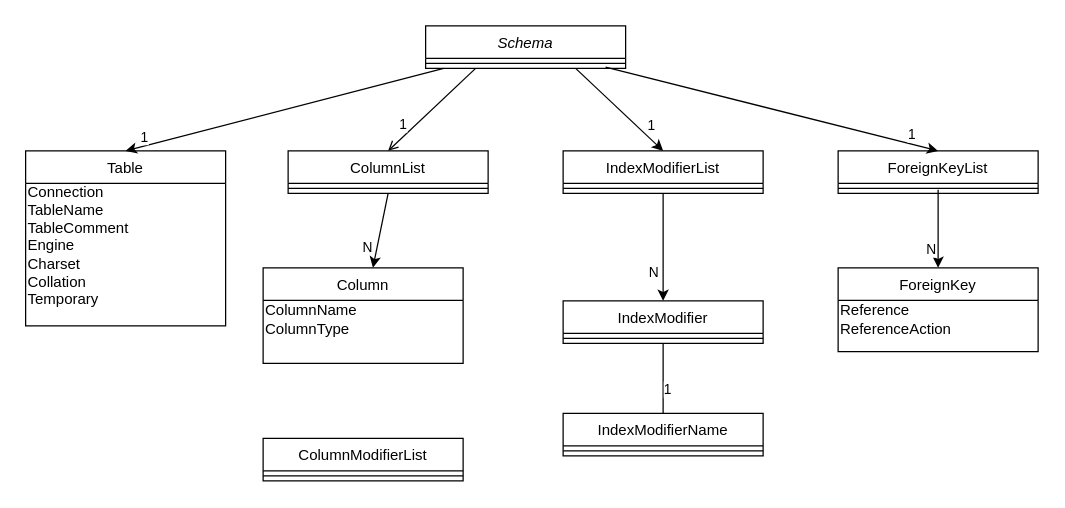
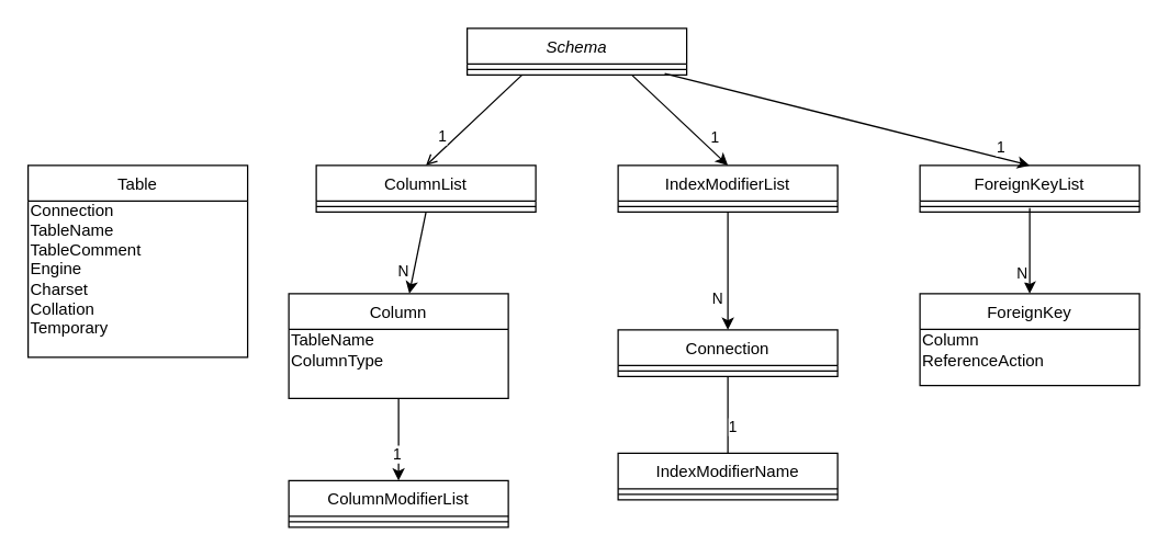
  <mxCell id="0" />
  <mxCell id="1" parent="0" />
  <mxCell id="2" value="Schema" style="swimlane;fontStyle=2;align=center;verticalAlign=top;childLayout=stackLayout;horizontal=1;startSize=26;horizontalStack=0;resizeParent=1;resizeLast=0;collapsible=1;marginBottom=0;rounded=0;shadow=0;strokeWidth=1;" parent="1" vertex="1"><mxGeometry x="340" y="20" width="160" height="34" as="geometry"><mxRectangle x="230" y="140" width="160" height="26" as="alternateBounds" /></mxGeometry></mxCell>
  <mxCell id="3" value="" style="line;html=1;strokeWidth=1;align=left;verticalAlign=middle;spacingTop=-1;spacingLeft=3;spacingRight=3;rotatable=0;labelPosition=right;points=[];portConstraint=eastwest;" parent="2" vertex="1"><mxGeometry y="26" width="160" height="8" as="geometry" /></mxCell>
  <mxCell id="4" value="Table" style="swimlane;fontStyle=0;align=center;verticalAlign=top;childLayout=stackLayout;horizontal=1;startSize=26;horizontalStack=0;resizeParent=1;resizeLast=0;collapsible=1;marginBottom=0;rounded=0;shadow=0;strokeWidth=1;" parent="1" vertex="1"><mxGeometry x="20" y="120" width="160" height="140" as="geometry"><mxRectangle x="340" y="380" width="170" height="26" as="alternateBounds" /></mxGeometry></mxCell>
  <mxCell id="5" value="Connection&lt;br&gt;TableName&lt;br&gt;TableComment&lt;br&gt;Engine&lt;br&gt;Charset&lt;br&gt;Collation&lt;br&gt;Temporary" style="text;html=1;align=left;verticalAlign=middle;resizable=0;points=[];autosize=1;strokeColor=none;fillColor=none;" parent="4" vertex="1"><mxGeometry y="26" width="160" height="100" as="geometry" /></mxCell>
  <mxCell id="6" value="Column" style="swimlane;fontStyle=0;align=center;verticalAlign=top;childLayout=stackLayout;horizontal=1;startSize=26;horizontalStack=0;resizeParent=1;resizeLast=0;collapsible=1;marginBottom=0;rounded=0;shadow=0;strokeWidth=1;" parent="1" vertex="1"><mxGeometry x="210" y="213.5" width="160" height="76.5" as="geometry"><mxRectangle x="340" y="380" width="170" height="26" as="alternateBounds" /></mxGeometry></mxCell>
- <mxCell id="7" value="ColumnName&lt;br&gt;ColumnType" style="text;html=1;align=left;verticalAlign=middle;resizable=0;points=[];autosize=1;strokeColor=none;fillColor=none;" vertex="1" parent="6"><mxGeometry y="26" width="160" height="30" as="geometry" /></mxCell>
+ <mxCell id="7" value="TableName&lt;br&gt;ColumnType" style="text;html=1;align=left;verticalAlign=middle;resizable=0;points=[];autosize=1;strokeColor=none;fillColor=none;" vertex="1" parent="6"><mxGeometry y="26" width="160" height="30" as="geometry" /></mxCell>
  <mxCell id="8" value="ColumnList" style="swimlane;fontStyle=0;align=center;verticalAlign=top;childLayout=stackLayout;horizontal=1;startSize=26;horizontalStack=0;resizeParent=1;resizeLast=0;collapsible=1;marginBottom=0;rounded=0;shadow=0;strokeWidth=1;" parent="1" vertex="1"><mxGeometry x="230" y="120" width="160" height="34" as="geometry"><mxRectangle x="340" y="380" width="170" height="26" as="alternateBounds" /></mxGeometry></mxCell>
  <mxCell id="9" value="" style="line;html=1;strokeWidth=1;align=left;verticalAlign=middle;spacingTop=-1;spacingLeft=3;spacingRight=3;rotatable=0;labelPosition=right;points=[];portConstraint=eastwest;" parent="8" vertex="1"><mxGeometry y="26" width="160" height="8" as="geometry" /></mxCell>
  <mxCell id="10" value="ColumnModifierList" style="swimlane;fontStyle=0;align=center;verticalAlign=top;childLayout=stackLayout;horizontal=1;startSize=26;horizontalStack=0;resizeParent=1;resizeLast=0;collapsible=1;marginBottom=0;rounded=0;shadow=0;strokeWidth=1;" parent="1" vertex="1"><mxGeometry x="210" y="350" width="160" height="34" as="geometry"><mxRectangle x="340" y="380" width="170" height="26" as="alternateBounds" /></mxGeometry></mxCell>
  <mxCell id="11" value="" style="line;html=1;strokeWidth=1;align=left;verticalAlign=middle;spacingTop=-1;spacingLeft=3;spacingRight=3;rotatable=0;labelPosition=right;points=[];portConstraint=eastwest;" parent="10" vertex="1"><mxGeometry y="26" width="160" height="8" as="geometry" /></mxCell>
  <mxCell id="12" value="ForeignKey" style="swimlane;fontStyle=0;align=center;verticalAlign=top;childLayout=stackLayout;horizontal=1;startSize=26;horizontalStack=0;resizeParent=1;resizeLast=0;collapsible=1;marginBottom=0;rounded=0;shadow=0;strokeWidth=1;" parent="1" vertex="1"><mxGeometry x="670" y="213.5" width="160" height="67" as="geometry"><mxRectangle x="340" y="380" width="170" height="26" as="alternateBounds" /></mxGeometry></mxCell>
- <mxCell id="13" value="Reference&lt;br&gt;ReferenceAction" style="text;html=1;align=left;verticalAlign=middle;resizable=0;points=[];autosize=1;strokeColor=none;fillColor=none;" parent="12" vertex="1"><mxGeometry y="26" width="160" height="30" as="geometry" /></mxCell>
+ <mxCell id="13" value="Column&lt;br&gt;ReferenceAction" style="text;html=1;align=left;verticalAlign=middle;resizable=0;points=[];autosize=1;strokeColor=none;fillColor=none;" parent="12" vertex="1"><mxGeometry y="26" width="160" height="30" as="geometry" /></mxCell>
  <mxCell id="14" value="ForeignKeyList" style="swimlane;fontStyle=0;align=center;verticalAlign=top;childLayout=stackLayout;horizontal=1;startSize=26;horizontalStack=0;resizeParent=1;resizeLast=0;collapsible=1;marginBottom=0;rounded=0;shadow=0;strokeWidth=1;" parent="1" vertex="1"><mxGeometry x="670" y="120" width="160" height="34" as="geometry"><mxRectangle x="340" y="380" width="170" height="26" as="alternateBounds" /></mxGeometry></mxCell>
  <mxCell id="15" value="" style="line;html=1;strokeWidth=1;align=left;verticalAlign=middle;spacingTop=-1;spacingLeft=3;spacingRight=3;rotatable=0;labelPosition=right;points=[];portConstraint=eastwest;" parent="14" vertex="1"><mxGeometry y="26" width="160" height="8" as="geometry" /></mxCell>
  <mxCell id="16" value="IndexModifierList" style="swimlane;fontStyle=0;align=center;verticalAlign=top;childLayout=stackLayout;horizontal=1;startSize=26;horizontalStack=0;resizeParent=1;resizeLast=0;collapsible=1;marginBottom=0;rounded=0;shadow=0;strokeWidth=1;" parent="1" vertex="1"><mxGeometry x="450" y="120" width="160" height="34" as="geometry"><mxRectangle x="340" y="380" width="170" height="26" as="alternateBounds" /></mxGeometry></mxCell>
  <mxCell id="17" value="" style="line;html=1;strokeWidth=1;align=left;verticalAlign=middle;spacingTop=-1;spacingLeft=3;spacingRight=3;rotatable=0;labelPosition=right;points=[];portConstraint=eastwest;" parent="16" vertex="1"><mxGeometry y="26" width="160" height="8" as="geometry" /></mxCell>
- <mxCell id="18" value="IndexModifier" style="swimlane;fontStyle=0;align=center;verticalAlign=top;childLayout=stackLayout;horizontal=1;startSize=26;horizontalStack=0;resizeParent=1;resizeLast=0;collapsible=1;marginBottom=0;rounded=0;shadow=0;strokeWidth=1;" parent="1" vertex="1"><mxGeometry x="450" y="240" width="160" height="34" as="geometry"><mxRectangle x="340" y="380" width="170" height="26" as="alternateBounds" /></mxGeometry></mxCell>
+ <mxCell id="18" value="Connection" style="swimlane;fontStyle=0;align=center;verticalAlign=top;childLayout=stackLayout;horizontal=1;startSize=26;horizontalStack=0;resizeParent=1;resizeLast=0;collapsible=1;marginBottom=0;rounded=0;shadow=0;strokeWidth=1;" parent="1" vertex="1"><mxGeometry x="450" y="240" width="160" height="34" as="geometry"><mxRectangle x="340" y="380" width="170" height="26" as="alternateBounds" /></mxGeometry></mxCell>
  <mxCell id="19" value="" style="line;html=1;strokeWidth=1;align=left;verticalAlign=middle;spacingTop=-1;spacingLeft=3;spacingRight=3;rotatable=0;labelPosition=right;points=[];portConstraint=eastwest;" parent="18" vertex="1"><mxGeometry y="26" width="160" height="8" as="geometry" /></mxCell>
  <mxCell id="20" value="IndexModifierName" style="swimlane;fontStyle=0;align=center;verticalAlign=top;childLayout=stackLayout;horizontal=1;startSize=26;horizontalStack=0;resizeParent=1;resizeLast=0;collapsible=1;marginBottom=0;rounded=0;shadow=0;strokeWidth=1;" parent="1" vertex="1"><mxGeometry x="450" y="330" width="160" height="34" as="geometry"><mxRectangle x="340" y="380" width="170" height="26" as="alternateBounds" /></mxGeometry></mxCell>
  <mxCell id="21" value="" style="line;html=1;strokeWidth=1;align=left;verticalAlign=middle;spacingTop=-1;spacingLeft=3;spacingRight=3;rotatable=0;labelPosition=right;points=[];portConstraint=eastwest;" parent="20" vertex="1"><mxGeometry y="26" width="160" height="8" as="geometry" /></mxCell>
- <mxCell id="22" value="" style="endArrow=classic;html=1;rounded=0;entryX=0.5;entryY=0;entryDx=0;entryDy=0;" parent="1" source="2" target="4" edge="1"><mxGeometry width="50" height="50" relative="1" as="geometry"><mxPoint x="350" y="330" as="sourcePoint" /><mxPoint x="400" y="280" as="targetPoint" /></mxGeometry></mxCell>
- <mxCell id="23" value="1" style="edgeLabel;html=1;align=center;verticalAlign=bottom;resizable=0;points=[];" vertex="1" connectable="0" parent="22"><mxGeometry x="0.898" relative="1" as="geometry"><mxPoint x="1" as="offset" /></mxGeometry></mxCell>
  <mxCell id="24" value="" style="endArrow=open;html=1;rounded=0;entryX=0.5;entryY=0;entryDx=0;entryDy=0;exitX=0.25;exitY=1;exitDx=0;exitDy=0;" parent="1" source="2" target="8" edge="1"><mxGeometry width="50" height="50" relative="1" as="geometry"><mxPoint x="410" y="60" as="sourcePoint" /><mxPoint x="110" y="130" as="targetPoint" /></mxGeometry></mxCell>
  <mxCell id="25" value="1" style="edgeLabel;html=1;align=center;verticalAlign=bottom;resizable=0;points=[];" vertex="1" connectable="0" parent="24"><mxGeometry x="0.648" y="-2" relative="1" as="geometry"><mxPoint as="offset" /></mxGeometry></mxCell>
  <mxCell id="26" value="" style="endArrow=classic;html=1;rounded=0;entryX=0.5;entryY=0;entryDx=0;entryDy=0;exitX=0.75;exitY=1;exitDx=0;exitDy=0;" parent="1" source="2" target="16" edge="1"><mxGeometry width="50" height="50" relative="1" as="geometry"><mxPoint x="420" y="70" as="sourcePoint" /><mxPoint x="320" y="130" as="targetPoint" /></mxGeometry></mxCell>
  <mxCell id="27" value="1" style="edgeLabel;html=1;align=left;verticalAlign=bottom;resizable=0;points=[];" vertex="1" connectable="0" parent="26"><mxGeometry x="0.617" y="-1" relative="1" as="geometry"><mxPoint as="offset" /></mxGeometry></mxCell>
  <mxCell id="28" value="" style="endArrow=classic;html=1;rounded=0;entryX=0.5;entryY=0;entryDx=0;entryDy=0;exitX=0.9;exitY=0.875;exitDx=0;exitDy=0;exitPerimeter=0;" parent="1" source="3" target="14" edge="1"><mxGeometry width="50" height="50" relative="1" as="geometry"><mxPoint x="470" y="64" as="sourcePoint" /><mxPoint x="540" y="130" as="targetPoint" /></mxGeometry></mxCell>
  <mxCell id="29" value="1" style="edgeLabel;html=1;align=center;verticalAlign=bottom;resizable=0;points=[];" vertex="1" connectable="0" parent="28"><mxGeometry x="0.836" y="-1" relative="1" as="geometry"><mxPoint y="-1" as="offset" /></mxGeometry></mxCell>
  <mxCell id="30" value="" style="endArrow=classic;html=1;rounded=0;exitX=0.5;exitY=1;exitDx=0;exitDy=0;" parent="1" source="8" target="6" edge="1"><mxGeometry width="50" height="50" relative="1" as="geometry"><mxPoint x="390" y="64" as="sourcePoint" /><mxPoint x="320" y="130" as="targetPoint" /></mxGeometry></mxCell>
  <mxCell id="31" value="N&lt;br&gt;" style="edgeLabel;html=1;align=right;verticalAlign=middle;resizable=0;points=[];" vertex="1" connectable="0" parent="30"><mxGeometry x="0.445" y="-3" relative="1" as="geometry"><mxPoint as="offset" /></mxGeometry></mxCell>
+ <mxCell id="32" value="" style="endArrow=classic;html=1;rounded=0;entryX=0.5;entryY=0;entryDx=0;entryDy=0;exitX=0.5;exitY=1;exitDx=0;exitDy=0;" edge="1" parent="1" source="6" target="10"><mxGeometry width="50" height="50" relative="1" as="geometry"><mxPoint x="370" y="310" as="sourcePoint" /><mxPoint x="230" y="429.5" as="targetPoint" /></mxGeometry></mxCell>
+ <mxCell id="33" value="1" style="edgeLabel;html=1;align=center;verticalAlign=bottom;resizable=0;points=[];" vertex="1" connectable="0" parent="32"><mxGeometry x="0.648" y="-2" relative="1" as="geometry"><mxPoint as="offset" /></mxGeometry></mxCell>
  <mxCell id="34" value="" style="endArrow=classic;html=1;rounded=0;exitX=0.5;exitY=0.625;exitDx=0;exitDy=0;exitPerimeter=0;" edge="1" parent="1" source="15" target="12"><mxGeometry width="50" height="50" relative="1" as="geometry"><mxPoint x="600" y="320" as="sourcePoint" /><mxPoint x="866" y="387" as="targetPoint" /></mxGeometry></mxCell>
  <mxCell id="35" value="N" style="edgeLabel;html=1;align=right;verticalAlign=bottom;resizable=0;points=[];" vertex="1" connectable="0" parent="34"><mxGeometry x="0.836" y="-1" relative="1" as="geometry"><mxPoint y="-1" as="offset" /></mxGeometry></mxCell>
  <mxCell id="36" value="" style="endArrow=classic;html=1;rounded=0;exitX=0.5;exitY=1;exitDx=0;exitDy=0;entryX=0.5;entryY=0;entryDx=0;entryDy=0;" edge="1" parent="1" source="16" target="18"><mxGeometry width="50" height="50" relative="1" as="geometry"><mxPoint x="472.17" y="160.25" as="sourcePoint" /><mxPoint x="459.996" y="219.75" as="targetPoint" /></mxGeometry></mxCell>
  <mxCell id="37" value="N&lt;br&gt;" style="edgeLabel;html=1;align=right;verticalAlign=middle;resizable=0;points=[];" vertex="1" connectable="0" parent="36"><mxGeometry x="0.445" y="-3" relative="1" as="geometry"><mxPoint as="offset" /></mxGeometry></mxCell>
  <mxCell id="38" value="" style="endArrow=none;html=1;rounded=0;exitX=0.5;exitY=1;exitDx=0;exitDy=0;" edge="1" parent="1" source="18" target="20"><mxGeometry width="50" height="50" relative="1" as="geometry"><mxPoint x="540" y="420" as="sourcePoint" /><mxPoint x="610" y="486" as="targetPoint" /></mxGeometry></mxCell>
  <mxCell id="39" value="1" style="edgeLabel;html=1;align=left;verticalAlign=bottom;resizable=0;points=[];" vertex="1" connectable="0" parent="38"><mxGeometry x="0.617" y="-1" relative="1" as="geometry"><mxPoint as="offset" /></mxGeometry></mxCell>
